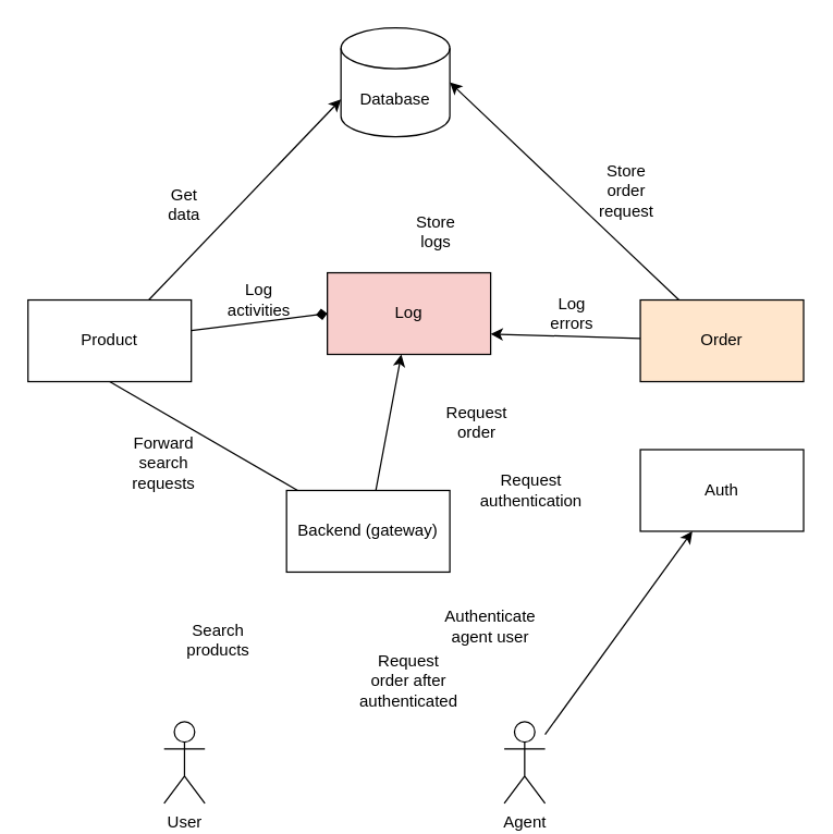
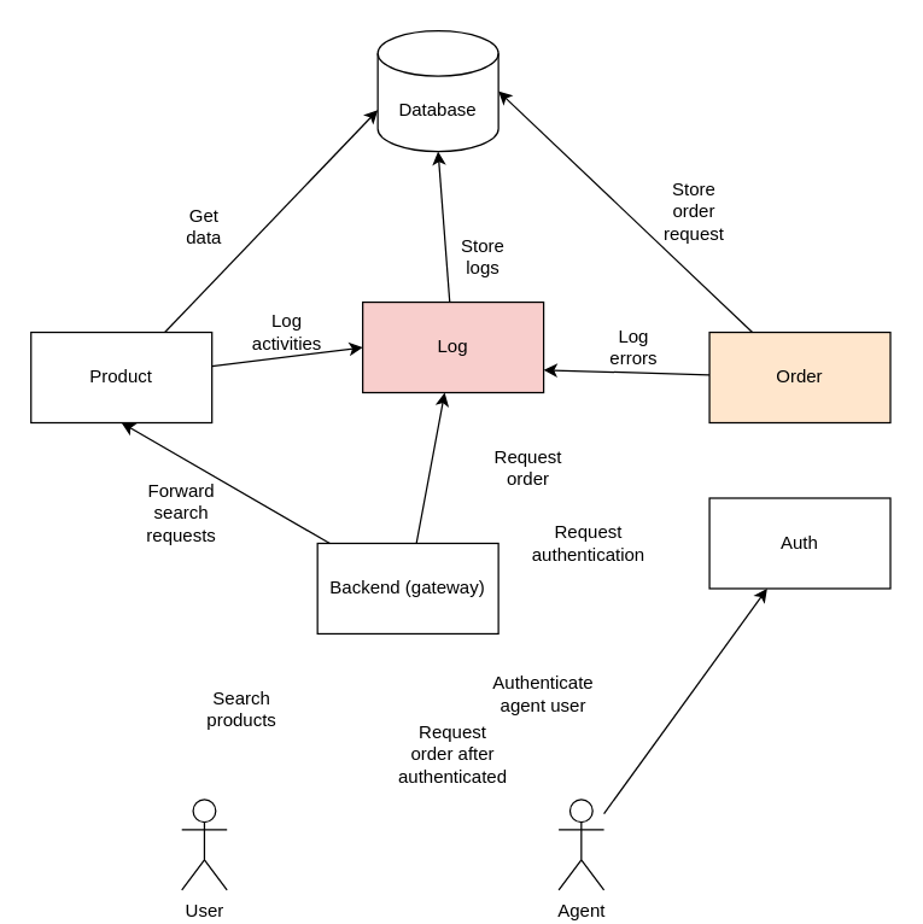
  <mxCell id="0" />
  <mxCell id="1" parent="0" />
  <mxCell id="2" value="Auth" style="rounded=0;whiteSpace=wrap;html=1;" vertex="1" parent="1"><mxGeometry x="470" y="330" width="120" height="60" as="geometry" /></mxCell>
- <mxCell id="3" style="edgeStyle=none;rounded=0;orthogonalLoop=1;jettySize=auto;html=1;entryX=0.5;entryY=1;entryDx=0;entryDy=0;endArrow=none;" edge="1" parent="1" source="5" target="8"><mxGeometry relative="1" as="geometry" /></mxCell>
+ <mxCell id="3" style="edgeStyle=none;rounded=0;orthogonalLoop=1;jettySize=auto;html=1;entryX=0.5;entryY=1;entryDx=0;entryDy=0;" edge="1" parent="1" source="5" target="8"><mxGeometry relative="1" as="geometry" /></mxCell>
  <mxCell id="4" style="edgeStyle=none;rounded=0;orthogonalLoop=1;jettySize=auto;html=1;" edge="1" parent="1" source="5" target="17"><mxGeometry relative="1" as="geometry" /></mxCell>
  <mxCell id="5" value="Backend (gateway)" style="rounded=0;whiteSpace=wrap;html=1;" vertex="1" parent="1"><mxGeometry x="210" y="360" width="120" height="60" as="geometry" /></mxCell>
  <mxCell id="6" style="edgeStyle=none;rounded=0;orthogonalLoop=1;jettySize=auto;html=1;entryX=0;entryY=0;entryDx=0;entryDy=52.5;entryPerimeter=0;" edge="1" parent="1" source="8" target="12"><mxGeometry relative="1" as="geometry" /></mxCell>
- <mxCell id="7" style="edgeStyle=none;rounded=0;orthogonalLoop=1;jettySize=auto;html=1;entryX=0;entryY=0.5;entryDx=0;entryDy=0;endArrow=diamond;" edge="1" parent="1" source="8" target="17"><mxGeometry relative="1" as="geometry" /></mxCell>
+ <mxCell id="7" style="edgeStyle=none;rounded=0;orthogonalLoop=1;jettySize=auto;html=1;entryX=0;entryY=0.5;entryDx=0;entryDy=0;" edge="1" parent="1" source="8" target="17"><mxGeometry relative="1" as="geometry" /></mxCell>
  <mxCell id="8" value="Product" style="rounded=0;whiteSpace=wrap;html=1;" vertex="1" parent="1"><mxGeometry x="20" y="220" width="120" height="60" as="geometry" /></mxCell>
  <mxCell id="9" style="edgeStyle=none;rounded=0;orthogonalLoop=1;jettySize=auto;html=1;entryX=1;entryY=0.75;entryDx=0;entryDy=0;" edge="1" parent="1" source="11" target="17"><mxGeometry relative="1" as="geometry" /></mxCell>
  <mxCell id="10" style="edgeStyle=none;rounded=0;orthogonalLoop=1;jettySize=auto;html=1;entryX=1;entryY=0.5;entryDx=0;entryDy=0;entryPerimeter=0;" edge="1" parent="1" source="11" target="12"><mxGeometry relative="1" as="geometry" /></mxCell>
  <mxCell id="11" value="Order" style="rounded=0;whiteSpace=wrap;html=1;fillColor=#ffe6cc;" vertex="1" parent="1"><mxGeometry x="470" y="220" width="120" height="60" as="geometry" /></mxCell>
  <mxCell id="12" value="Database" style="shape=cylinder3;whiteSpace=wrap;html=1;boundedLbl=1;backgroundOutline=1;size=15;" vertex="1" parent="1"><mxGeometry x="250" y="20" width="80" height="80" as="geometry" /></mxCell>
  <mxCell id="13" value="User" style="shape=umlActor;verticalLabelPosition=bottom;verticalAlign=top;html=1;outlineConnect=0;" vertex="1" parent="1"><mxGeometry x="120" y="530" width="30" height="60" as="geometry" /></mxCell>
  <mxCell id="14" style="edgeStyle=none;rounded=0;orthogonalLoop=1;jettySize=auto;html=1;" edge="1" parent="1" source="15" target="2"><mxGeometry relative="1" as="geometry" /></mxCell>
  <mxCell id="15" value="Agent" style="shape=umlActor;verticalLabelPosition=bottom;verticalAlign=top;html=1;outlineConnect=0;" vertex="1" parent="1"><mxGeometry x="370" y="530" width="30" height="60" as="geometry" /></mxCell>
+ <mxCell id="16" style="edgeStyle=none;rounded=0;orthogonalLoop=1;jettySize=auto;html=1;entryX=0.5;entryY=1;entryDx=0;entryDy=0;entryPerimeter=0;" edge="1" parent="1" source="17" target="12"><mxGeometry relative="1" as="geometry" /></mxCell>
  <mxCell id="17" value="Log" style="rounded=0;whiteSpace=wrap;html=1;fillColor=#f8cecc;" vertex="1" parent="1"><mxGeometry x="240" y="200" width="120" height="60" as="geometry" /></mxCell>
  <mxCell id="18" value="Search products" style="text;html=1;strokeColor=none;fillColor=none;align=center;verticalAlign=middle;whiteSpace=wrap;rounded=0;" vertex="1" parent="1"><mxGeometry x="140" y="460" width="40" height="20" as="geometry" /></mxCell>
  <mxCell id="19" value="Forward search requests" style="text;html=1;strokeColor=none;fillColor=none;align=center;verticalAlign=middle;whiteSpace=wrap;rounded=0;" vertex="1" parent="1"><mxGeometry x="100" y="330" width="40" height="20" as="geometry" /></mxCell>
  <mxCell id="20" value="Get data" style="text;html=1;strokeColor=none;fillColor=none;align=center;verticalAlign=middle;whiteSpace=wrap;rounded=0;" vertex="1" parent="1"><mxGeometry x="115" y="140" width="40" height="20" as="geometry" /></mxCell>
  <mxCell id="21" value="Log activities" style="text;html=1;strokeColor=none;fillColor=none;align=center;verticalAlign=middle;whiteSpace=wrap;rounded=0;" vertex="1" parent="1"><mxGeometry x="170" y="210" width="40" height="20" as="geometry" /></mxCell>
  <mxCell id="22" value="Store logs" style="text;html=1;strokeColor=none;fillColor=none;align=center;verticalAlign=middle;whiteSpace=wrap;rounded=0;" vertex="1" parent="1"><mxGeometry x="300" y="160" width="40" height="20" as="geometry" /></mxCell>
  <mxCell id="23" value="Authenticate agent user" style="text;html=1;strokeColor=none;fillColor=none;align=center;verticalAlign=middle;whiteSpace=wrap;rounded=0;" vertex="1" parent="1"><mxGeometry x="340" y="450" width="40" height="20" as="geometry" /></mxCell>
  <mxCell id="24" value="Request order after authenticated" style="text;html=1;strokeColor=none;fillColor=none;align=center;verticalAlign=middle;whiteSpace=wrap;rounded=0;" vertex="1" parent="1"><mxGeometry x="280" y="490" width="40" height="20" as="geometry" /></mxCell>
  <mxCell id="25" value="Request authentication" style="text;html=1;strokeColor=none;fillColor=none;align=center;verticalAlign=middle;whiteSpace=wrap;rounded=0;" vertex="1" parent="1"><mxGeometry x="370" y="350" width="40" height="20" as="geometry" /></mxCell>
  <mxCell id="26" value="Request order" style="text;html=1;strokeColor=none;fillColor=none;align=center;verticalAlign=middle;whiteSpace=wrap;rounded=0;" vertex="1" parent="1"><mxGeometry x="330" y="300" width="40" height="20" as="geometry" /></mxCell>
  <mxCell id="27" value="Log errors" style="text;html=1;strokeColor=none;fillColor=none;align=center;verticalAlign=middle;whiteSpace=wrap;rounded=0;" vertex="1" parent="1"><mxGeometry x="400" y="220" width="40" height="20" as="geometry" /></mxCell>
  <mxCell id="28" value="Store order request" style="text;html=1;strokeColor=none;fillColor=none;align=center;verticalAlign=middle;whiteSpace=wrap;rounded=0;" vertex="1" parent="1"><mxGeometry x="440" y="130" width="40" height="20" as="geometry" /></mxCell>
